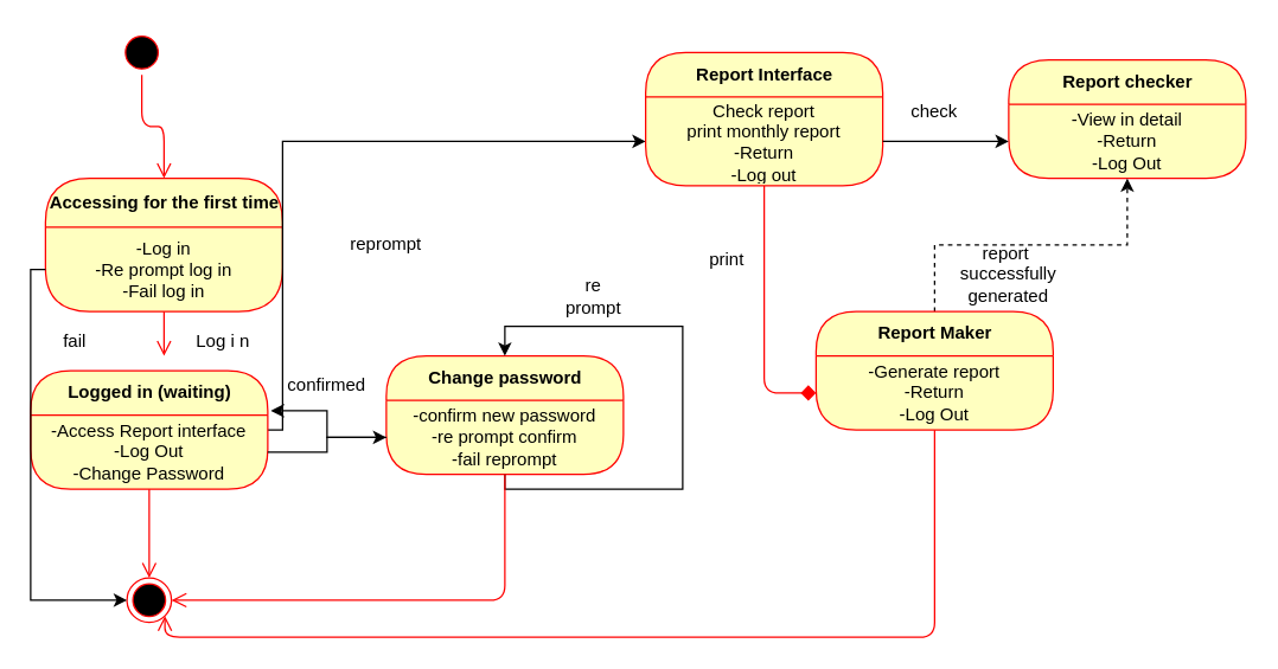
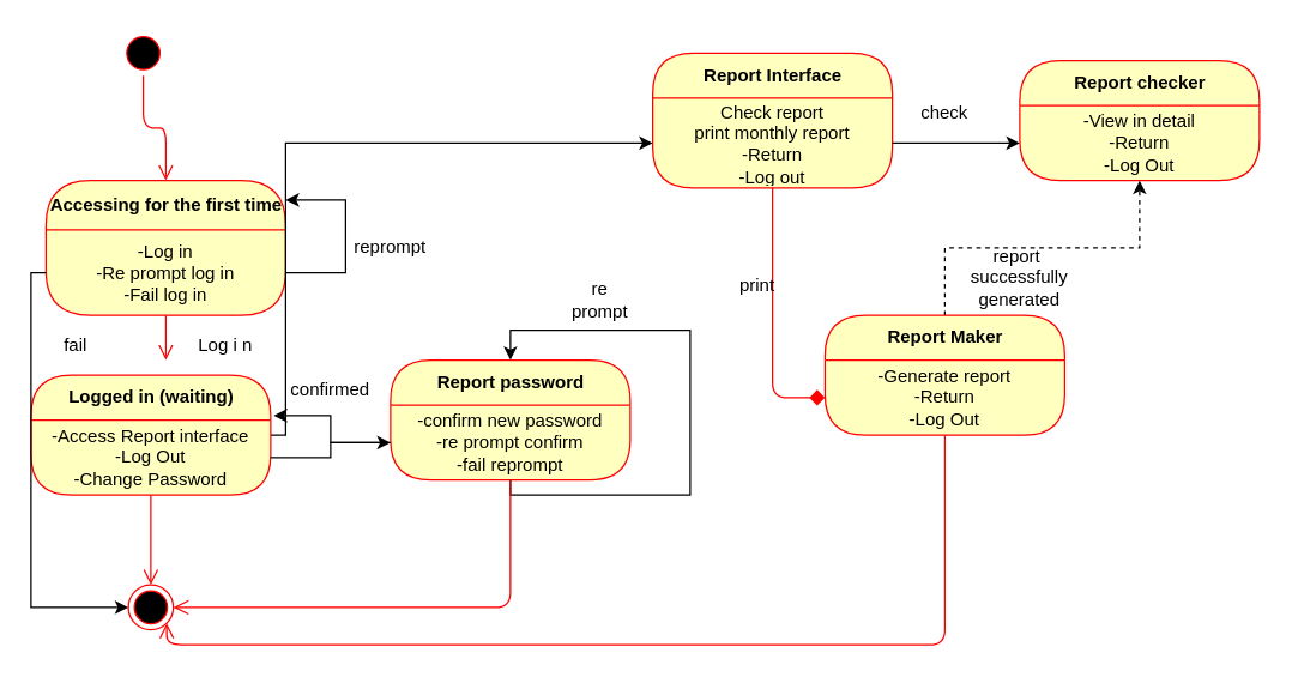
  <mxCell id="0" />
  <mxCell id="1" parent="0" />
  <mxCell id="2" value="" style="ellipse;html=1;shape=startState;fillColor=#000000;strokeColor=#ff0000;" vertex="1" parent="1"><mxGeometry x="80" y="20" width="30" height="30" as="geometry" /></mxCell>
  <mxCell id="3" value="" style="edgeStyle=orthogonalEdgeStyle;html=1;verticalAlign=bottom;endArrow=open;endSize=8;strokeColor=#ff0000;entryX=0.5;entryY=0;entryDx=0;entryDy=0;" edge="1" source="2" parent="1" target="4"><mxGeometry relative="1" as="geometry"><mxPoint x="95" y="110" as="targetPoint" /></mxGeometry></mxCell>
  <mxCell id="4" value="Accessing for the first time" style="swimlane;html=1;fontStyle=1;align=center;verticalAlign=middle;childLayout=stackLayout;horizontal=1;startSize=33;horizontalStack=0;resizeParent=0;resizeLast=1;container=0;fontColor=#000000;collapsible=0;rounded=1;arcSize=30;strokeColor=#ff0000;fillColor=#ffffc0;swimlaneFillColor=#ffffc0;" vertex="1" parent="1"><mxGeometry x="30" y="120" width="160" height="90" as="geometry" /></mxCell>
  <mxCell id="5" value="-Log in&lt;br&gt;-Re prompt log in&lt;br&gt;-Fail log in&lt;br&gt;" style="text;html=1;strokeColor=none;fillColor=none;align=center;verticalAlign=middle;spacingLeft=4;spacingRight=4;whiteSpace=wrap;overflow=hidden;rotatable=0;fontColor=#000000;" vertex="1" parent="4"><mxGeometry y="33" width="160" height="57" as="geometry" /></mxCell>
+ <mxCell id="6" style="edgeStyle=orthogonalEdgeStyle;rounded=0;orthogonalLoop=1;jettySize=auto;html=1;" edge="1" parent="4" source="5" target="4"><mxGeometry relative="1" as="geometry"><mxPoint x="170" y="20" as="targetPoint" /><Array as="points"><mxPoint x="200" y="62" /><mxPoint x="200" y="13" /></Array></mxGeometry></mxCell>
  <mxCell id="7" value="" style="edgeStyle=orthogonalEdgeStyle;html=1;verticalAlign=bottom;endArrow=open;endSize=8;strokeColor=#ff0000;" edge="1" source="4" parent="1"><mxGeometry relative="1" as="geometry"><mxPoint x="110" y="240" as="targetPoint" /></mxGeometry></mxCell>
  <mxCell id="8" style="edgeStyle=orthogonalEdgeStyle;rounded=0;orthogonalLoop=1;jettySize=auto;html=1;entryX=0;entryY=0.5;entryDx=0;entryDy=0;" edge="1" parent="1" source="9" target="26"><mxGeometry relative="1" as="geometry"><Array as="points"><mxPoint x="190" y="290" /><mxPoint x="190" y="95" /></Array></mxGeometry></mxCell>
  <mxCell id="9" value="Logged in (waiting)" style="swimlane;html=1;fontStyle=1;align=center;verticalAlign=middle;childLayout=stackLayout;horizontal=1;startSize=30;horizontalStack=0;resizeParent=0;resizeLast=1;container=0;fontColor=#000000;collapsible=0;rounded=1;arcSize=30;strokeColor=#ff0000;fillColor=#ffffc0;swimlaneFillColor=#ffffc0;" vertex="1" parent="1"><mxGeometry x="20" y="250" width="160" height="80" as="geometry" /></mxCell>
  <mxCell id="10" value="-Access Report interface&lt;br&gt;-Log Out&lt;br&gt;-Change Password&lt;br&gt;" style="text;html=1;strokeColor=none;fillColor=none;align=center;verticalAlign=middle;spacingLeft=4;spacingRight=4;whiteSpace=wrap;overflow=hidden;rotatable=0;fontColor=#000000;" vertex="1" parent="9"><mxGeometry y="30" width="160" height="50" as="geometry" /></mxCell>
  <mxCell id="11" value="" style="edgeStyle=orthogonalEdgeStyle;html=1;verticalAlign=bottom;endArrow=open;endSize=8;strokeColor=#ff0000;entryX=0.5;entryY=0;entryDx=0;entryDy=0;" edge="1" source="9" parent="1" target="12"><mxGeometry relative="1" as="geometry"><mxPoint x="100" y="370" as="targetPoint" /></mxGeometry></mxCell>
  <mxCell id="12" value="" style="ellipse;html=1;shape=endState;fillColor=#000000;strokeColor=#ff0000;" vertex="1" parent="1"><mxGeometry x="85" y="390" width="30" height="30" as="geometry" /></mxCell>
  <mxCell id="13" value="reprompt" style="text;html=1;strokeColor=none;fillColor=none;align=center;verticalAlign=middle;whiteSpace=wrap;rounded=0;" vertex="1" parent="1"><mxGeometry x="240" y="155" width="40" height="20" as="geometry" /></mxCell>
  <mxCell id="14" value="Log i n" style="text;html=1;strokeColor=none;fillColor=none;align=center;verticalAlign=middle;whiteSpace=wrap;rounded=0;" vertex="1" parent="1"><mxGeometry x="130" y="220" width="40" height="20" as="geometry" /></mxCell>
  <mxCell id="15" style="edgeStyle=orthogonalEdgeStyle;rounded=0;orthogonalLoop=1;jettySize=auto;html=1;entryX=0;entryY=0.5;entryDx=0;entryDy=0;" edge="1" parent="1" source="5" target="12"><mxGeometry relative="1" as="geometry"><Array as="points"><mxPoint x="20" y="182" /><mxPoint x="20" y="405" /></Array></mxGeometry></mxCell>
  <mxCell id="16" value="fail" style="text;html=1;strokeColor=none;fillColor=none;align=center;verticalAlign=middle;whiteSpace=wrap;rounded=0;" vertex="1" parent="1"><mxGeometry x="30" y="220" width="40" height="20" as="geometry" /></mxCell>
- <mxCell id="17" value="Change password" style="swimlane;html=1;fontStyle=1;align=center;verticalAlign=middle;childLayout=stackLayout;horizontal=1;startSize=30;horizontalStack=0;resizeParent=0;resizeLast=1;container=0;fontColor=#000000;collapsible=0;rounded=1;arcSize=30;strokeColor=#ff0000;fillColor=#ffffc0;swimlaneFillColor=#ffffc0;" vertex="1" parent="1"><mxGeometry x="260" y="240" width="160" height="80" as="geometry" /></mxCell>
+ <mxCell id="17" value="Report password" style="swimlane;html=1;fontStyle=1;align=center;verticalAlign=middle;childLayout=stackLayout;horizontal=1;startSize=30;horizontalStack=0;resizeParent=0;resizeLast=1;container=0;fontColor=#000000;collapsible=0;rounded=1;arcSize=30;strokeColor=#ff0000;fillColor=#ffffc0;swimlaneFillColor=#ffffc0;" vertex="1" parent="1"><mxGeometry x="260" y="240" width="160" height="80" as="geometry" /></mxCell>
  <mxCell id="18" style="edgeStyle=orthogonalEdgeStyle;rounded=0;orthogonalLoop=1;jettySize=auto;html=1;entryX=0.5;entryY=0;entryDx=0;entryDy=0;" edge="1" parent="17" source="19" target="17"><mxGeometry relative="1" as="geometry"><Array as="points"><mxPoint x="80" y="90" /><mxPoint x="200" y="90" /><mxPoint x="200" y="-20" /><mxPoint x="80" y="-20" /></Array></mxGeometry></mxCell>
  <mxCell id="19" value="-confirm new password&lt;br&gt;-re prompt confirm&lt;br&gt;-fail reprompt&lt;br&gt;" style="text;html=1;strokeColor=none;fillColor=none;align=center;verticalAlign=middle;spacingLeft=4;spacingRight=4;whiteSpace=wrap;overflow=hidden;rotatable=0;fontColor=#000000;" vertex="1" parent="17"><mxGeometry y="30" width="160" height="50" as="geometry" /></mxCell>
  <mxCell id="20" value="" style="edgeStyle=orthogonalEdgeStyle;html=1;verticalAlign=bottom;endArrow=open;endSize=8;strokeColor=#ff0000;entryX=1;entryY=0.5;entryDx=0;entryDy=0;" edge="1" source="17" parent="1" target="12"><mxGeometry relative="1" as="geometry"><mxPoint x="340" y="360" as="targetPoint" /><Array as="points"><mxPoint x="340" y="405" /></Array></mxGeometry></mxCell>
  <mxCell id="21" style="edgeStyle=orthogonalEdgeStyle;rounded=0;orthogonalLoop=1;jettySize=auto;html=1;" edge="1" parent="1" source="10" target="19"><mxGeometry relative="1" as="geometry" /></mxCell>
  <mxCell id="22" value="re prompt" style="text;html=1;strokeColor=none;fillColor=none;align=center;verticalAlign=middle;whiteSpace=wrap;rounded=0;" vertex="1" parent="1"><mxGeometry x="380" y="190" width="40" height="20" as="geometry" /></mxCell>
  <mxCell id="23" style="edgeStyle=orthogonalEdgeStyle;rounded=0;orthogonalLoop=1;jettySize=auto;html=1;entryX=1.013;entryY=-0.06;entryDx=0;entryDy=0;entryPerimeter=0;" edge="1" parent="1" source="19" target="10"><mxGeometry relative="1" as="geometry" /></mxCell>
  <mxCell id="24" value="confirmed" style="text;html=1;strokeColor=none;fillColor=none;align=center;verticalAlign=middle;whiteSpace=wrap;rounded=0;" vertex="1" parent="1"><mxGeometry x="200" y="250" width="40" height="20" as="geometry" /></mxCell>
  <mxCell id="25" value="Report Interface" style="swimlane;html=1;fontStyle=1;align=center;verticalAlign=middle;childLayout=stackLayout;horizontal=1;startSize=30;horizontalStack=0;resizeParent=0;resizeLast=1;container=0;fontColor=#000000;collapsible=0;rounded=1;arcSize=30;strokeColor=#ff0000;fillColor=#ffffc0;swimlaneFillColor=#ffffc0;" vertex="1" parent="1"><mxGeometry x="435" y="35" width="160" height="90" as="geometry" /></mxCell>
  <mxCell id="26" value="Check report&lt;br&gt;print monthly report&lt;br&gt;-Return&lt;br&gt;-Log out&lt;br&gt;" style="text;html=1;strokeColor=none;fillColor=none;align=center;verticalAlign=middle;spacingLeft=4;spacingRight=4;whiteSpace=wrap;overflow=hidden;rotatable=0;fontColor=#000000;" vertex="1" parent="25"><mxGeometry y="30" width="160" height="60" as="geometry" /></mxCell>
  <mxCell id="27" value="Check report&lt;br&gt;print monthly report&lt;br&gt;-Return&lt;br&gt;-Log out&lt;br&gt;" style="text;html=1;strokeColor=none;fillColor=none;align=center;verticalAlign=middle;spacingLeft=4;spacingRight=4;whiteSpace=wrap;overflow=hidden;rotatable=0;fontColor=#000000;" vertex="1" parent="25"><mxGeometry y="90" width="160" as="geometry" /></mxCell>
  <mxCell id="28" value="" style="edgeStyle=orthogonalEdgeStyle;html=1;verticalAlign=bottom;endArrow=diamond;endSize=8;strokeColor=#ff0000;entryX=0;entryY=0.5;entryDx=0;entryDy=0;" edge="1" source="25" parent="1" target="33"><mxGeometry relative="1" as="geometry"><mxPoint x="515" y="155" as="targetPoint" /></mxGeometry></mxCell>
  <mxCell id="29" value="Report checker" style="swimlane;html=1;fontStyle=1;align=center;verticalAlign=middle;childLayout=stackLayout;horizontal=1;startSize=30;horizontalStack=0;resizeParent=0;resizeLast=1;container=0;fontColor=#000000;collapsible=0;rounded=1;arcSize=30;strokeColor=#ff0000;fillColor=#ffffc0;swimlaneFillColor=#ffffc0;" vertex="1" parent="1"><mxGeometry x="680" y="40" width="160" height="80" as="geometry" /></mxCell>
  <mxCell id="30" value="-View in detail&lt;br&gt;-Return&lt;br&gt;-Log Out&lt;br&gt;" style="text;html=1;strokeColor=none;fillColor=none;align=center;verticalAlign=middle;spacingLeft=4;spacingRight=4;whiteSpace=wrap;overflow=hidden;rotatable=0;fontColor=#000000;" vertex="1" parent="29"><mxGeometry y="30" width="160" height="50" as="geometry" /></mxCell>
  <mxCell id="31" style="edgeStyle=orthogonalEdgeStyle;rounded=0;orthogonalLoop=1;jettySize=auto;html=1;entryX=0.5;entryY=1;entryDx=0;entryDy=0;dashed=1;" edge="1" parent="1" source="32" target="30"><mxGeometry relative="1" as="geometry" /></mxCell>
  <mxCell id="32" value="Report Maker" style="swimlane;html=1;fontStyle=1;align=center;verticalAlign=middle;childLayout=stackLayout;horizontal=1;startSize=30;horizontalStack=0;resizeParent=0;resizeLast=1;container=0;fontColor=#000000;collapsible=0;rounded=1;arcSize=30;strokeColor=#ff0000;fillColor=#ffffc0;swimlaneFillColor=#ffffc0;" vertex="1" parent="1"><mxGeometry x="550" y="210" width="160" height="80" as="geometry" /></mxCell>
  <mxCell id="33" value="-Generate report&lt;br&gt;-Return&lt;br&gt;-Log Out&lt;br&gt;" style="text;html=1;strokeColor=none;fillColor=none;align=center;verticalAlign=middle;spacingLeft=4;spacingRight=4;whiteSpace=wrap;overflow=hidden;rotatable=0;fontColor=#000000;" vertex="1" parent="32"><mxGeometry y="30" width="160" height="50" as="geometry" /></mxCell>
  <mxCell id="34" value="" style="edgeStyle=orthogonalEdgeStyle;html=1;verticalAlign=bottom;endArrow=open;endSize=8;strokeColor=#ff0000;entryX=1;entryY=1;entryDx=0;entryDy=0;" edge="1" source="32" parent="1" target="12"><mxGeometry relative="1" as="geometry"><mxPoint x="630" y="330" as="targetPoint" /><Array as="points"><mxPoint x="630" y="430" /><mxPoint x="111" y="430" /></Array></mxGeometry></mxCell>
- <mxCell id="35" value="print" style="text;html=1;strokeColor=none;fillColor=none;align=center;verticalAlign=middle;whiteSpace=wrap;rounded=0;" vertex="1" parent="1"><mxGeometry x="470" y="165" width="40" height="20" as="geometry" /></mxCell>
+ <mxCell id="35" value="print" style="text;html=1;strokeColor=none;fillColor=none;align=center;verticalAlign=middle;whiteSpace=wrap;rounded=0;" vertex="1" parent="1"><mxGeometry x="485" y="180" width="40" height="20" as="geometry" /></mxCell>
  <mxCell id="36" style="edgeStyle=orthogonalEdgeStyle;rounded=0;orthogonalLoop=1;jettySize=auto;html=1;entryX=0;entryY=0.5;entryDx=0;entryDy=0;" edge="1" parent="1" source="26" target="30"><mxGeometry relative="1" as="geometry" /></mxCell>
  <mxCell id="37" value="report&amp;nbsp; successfully generated" style="text;html=1;strokeColor=none;fillColor=none;align=center;verticalAlign=middle;whiteSpace=wrap;rounded=0;" vertex="1" parent="1"><mxGeometry x="660" y="175" width="40" height="20" as="geometry" /></mxCell>
  <mxCell id="38" value="check" style="text;html=1;strokeColor=none;fillColor=none;align=center;verticalAlign=middle;whiteSpace=wrap;rounded=0;" vertex="1" parent="1"><mxGeometry x="610" y="65" width="40" height="20" as="geometry" /></mxCell>
